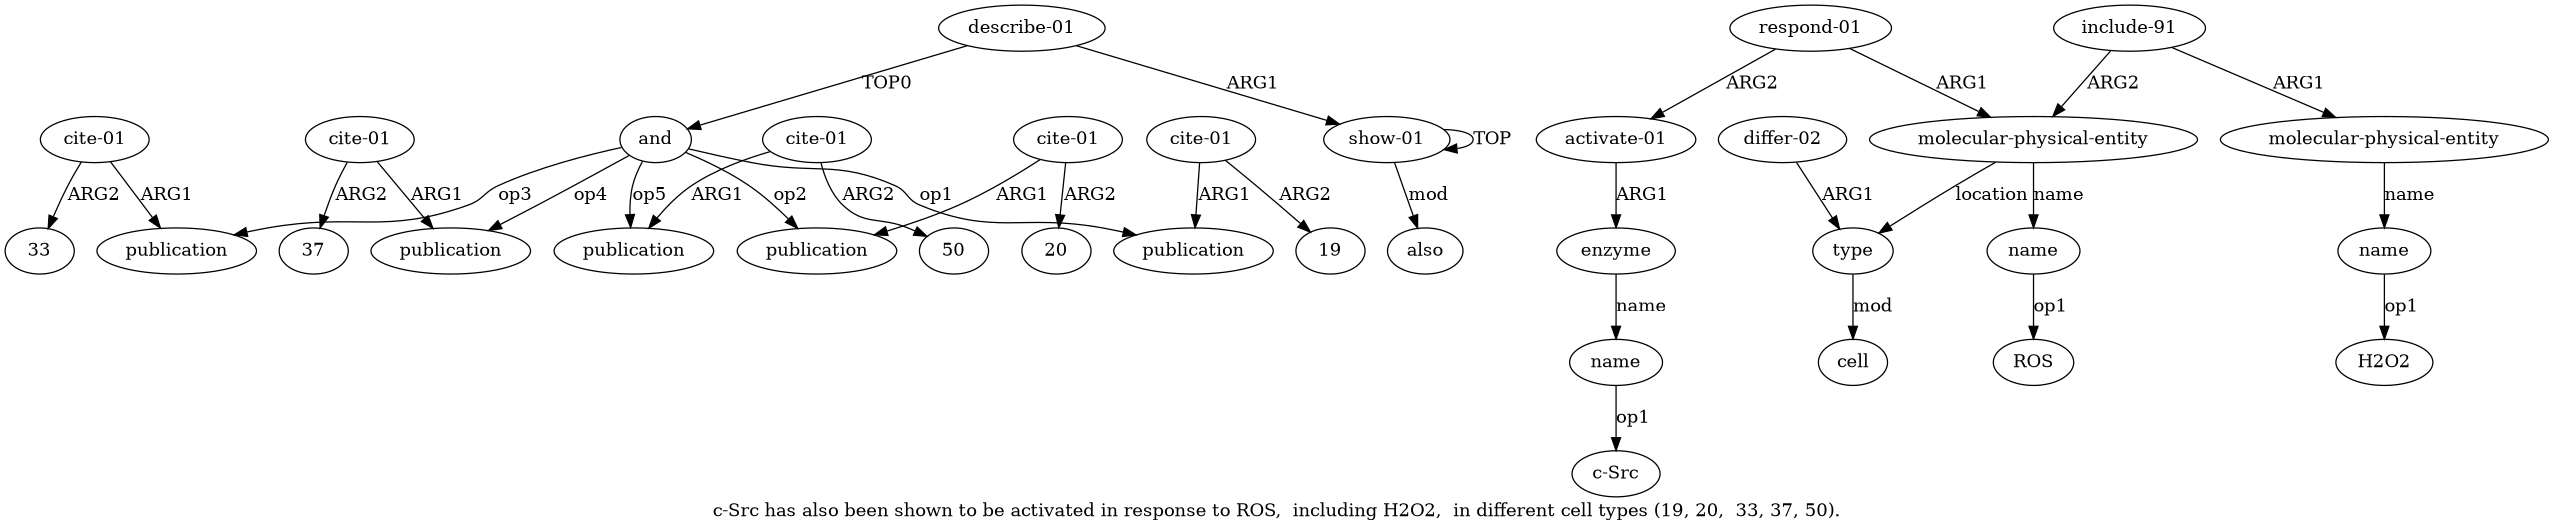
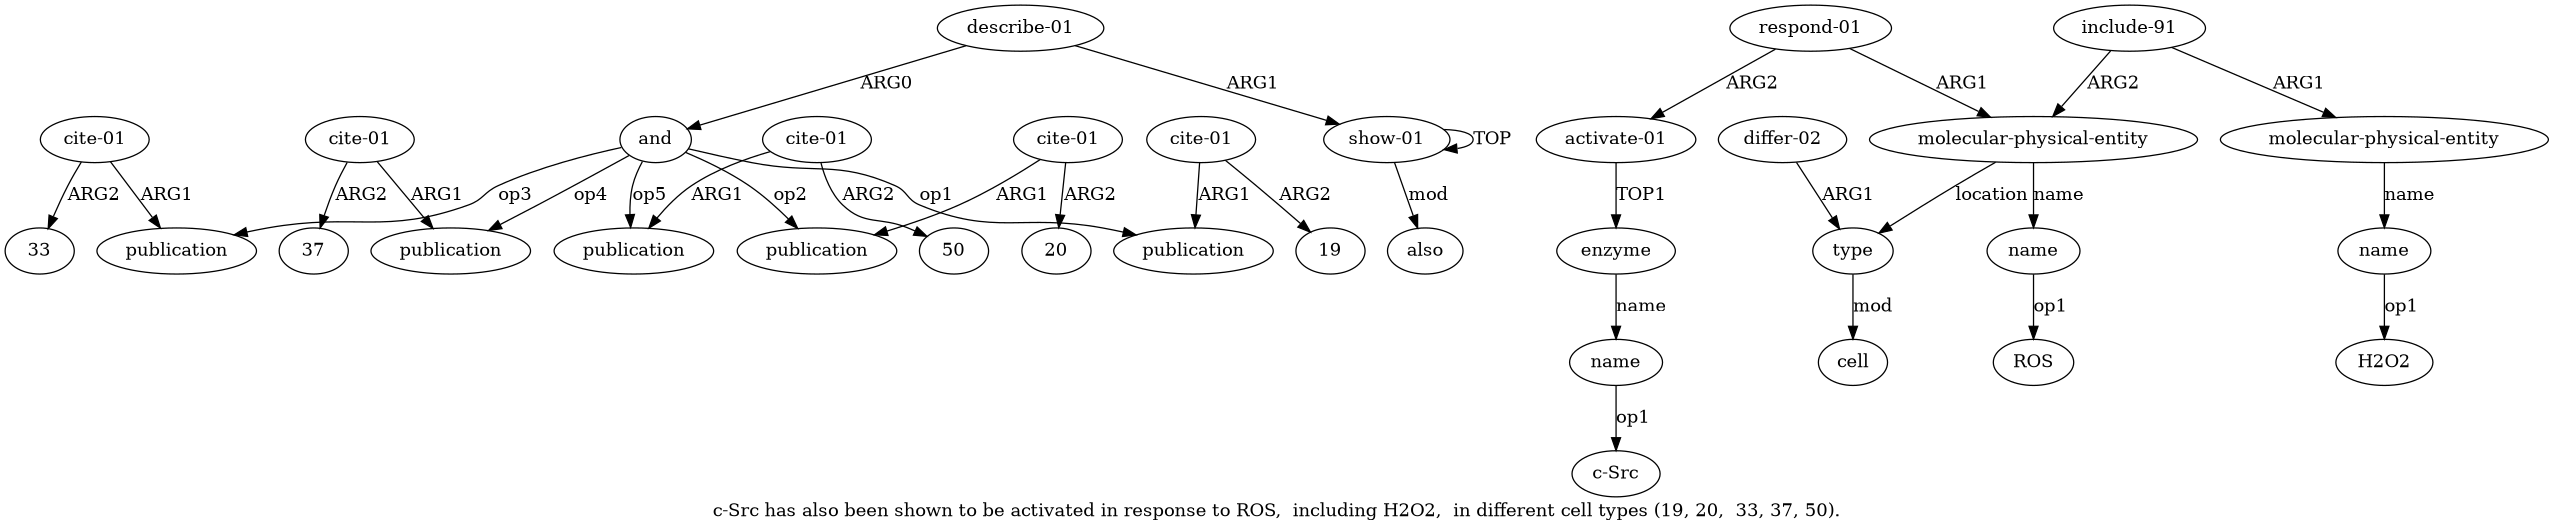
  digraph {
    label="c-Src has also been shown to be activated in response to ROS,  including H2O2,  in different cell types (19, 20,  33, 37, 50)."
    node [color=black gold_ind=-1 gold_label="cite-01" test_ind=-1 test_label="cite-01"]
    edge [color=black gold_label=ARG1 test_label=ARG1]
    n1 [gold_ind=20 label="cite-01" test_ind=20]
    n2 [gold_ind=19 gold_label=publication label=publication test_ind=19 test_label=publication]
    n3 [gold_label=33 label=33 test_label=33]
    n4 [gold_ind=21 gold_label=publication label=publication test_ind=21 test_label=publication]
    n5 [gold_ind=22 label="cite-01" test_ind=22]
    n6 [gold_label=37 label=37 test_label=37]
    n7 [gold_ind=23 gold_label=publication label=publication test_ind=23 test_label=publication]
    n8 [gold_ind=24 label="cite-01" test_ind=24]
    n9 [gold_label=50 label=50 test_label=50]
    n10 [gold_ind=25 gold_label=also label=also test_ind=25 test_label=also]
    n11 [gold_label="c-Src" label="c-Src" test_label="c-Src"]
    n12 [gold_ind=15 gold_label=publication label=publication test_ind=15 test_label=publication]
    n13 [gold_ind=14 gold_label=and label=and test_ind=14 test_label=and]
    n14 [gold_ind=17 gold_label=publication label=publication test_ind=17 test_label=publication]
    n15 [gold_ind=16 label="cite-01" test_ind=16]
    n16 [gold_label=19 label=19 test_label=19]
    n17 [gold_ind=11 gold_label="molecular-physical-entity" label="molecular-physical-entity" test_ind=11 test_label="molecular-physical-entity"]
    n18 [gold_ind=12 gold_label=name label=name test_ind=12 test_label=name]
    n19 [gold_label=H2O2 label=H2O2 test_label=H2O2]
    n20 [gold_ind=10 gold_label="include-91" label="include-91" test_ind=10 test_label="include-91"]
    n21 [gold_ind=5 gold_label="molecular-physical-entity" label="molecular-physical-entity" test_ind=5 test_label="molecular-physical-entity"]
    n22 [gold_ind=7 gold_label=type label=type test_ind=7 test_label=type]
    n23 [gold_ind=6 gold_label=name label=name test_ind=6 test_label=name]
    n24 [gold_ind=8 gold_label=cell label=cell test_ind=8 test_label=cell]
    n25 [gold_label=ROS label=ROS test_label=ROS]
    n26 [gold_ind=13 gold_label="describe-01" label="describe-01" test_ind=13 test_label="describe-01"]
    n27 [gold_ind=0 gold_label="show-01" label="show-01" test_ind=0 test_label="show-01"]
    n28 [gold_ind=1 gold_label="activate-01" label="activate-01" test_ind=1 test_label="activate-01"]
    n29 [gold_ind=2 gold_label=enzyme label=enzyme test_ind=2 test_label=enzyme]
    n30 [gold_ind=18 label="cite-01" test_ind=18]
    n31 [gold_label=20 label=20 test_label=20]
    n32 [gold_ind=3 gold_label=name label=name test_ind=3 test_label=name]
    n33 [gold_ind=4 gold_label="respond-01" label="respond-01" test_ind=4 test_label="respond-01"]
    n34 [gold_ind=9 gold_label="differ-02" label="differ-02" test_ind=9 test_label="differ-02"]
    n1 -> n2 [label=ARG1]
    n1 -> n3 [gold_label=ARG2 label=ARG2 test_label=ARG2]
    n5 -> n4 [label=ARG1]
    n5 -> n6 [gold_label=ARG2 label=ARG2 test_label=ARG2]
    n8 -> n7 [label=ARG1]
    n8 -> n9 [gold_label=ARG2 label=ARG2 test_label=ARG2]
    n13 -> n2 [gold_label=op3 label=op3 test_label=op3]
    n13 -> n4 [gold_label=op4 label=op4 test_label=op4]
    n13 -> n7 [gold_label=op5 label=op5 test_label=op5]
    n13 -> n12 [gold_label=op1 label=op1 test_label=op1]
    n13 -> n14 [gold_label=op2 label=op2 test_label=op2]
    n15 -> n12 [label=ARG1]
    n15 -> n16 [gold_label=ARG2 label=ARG2 test_label=ARG2]
    n17 -> n18 [gold_label=name label=name test_label=name]
    n18 -> n19 [gold_label=op1 label=op1 test_label=op1]
    n20 -> n17 [label=ARG1]
    n20 -> n21 [gold_label=ARG2 label=ARG2 test_label=ARG2]
    n21 -> n22 [gold_label=location label=location test_label=location]
    n21 -> n23 [gold_label=name label=name test_label=name]
    n22 -> n24 [gold_label=mod label=mod test_label=mod]
    n23 -> n25 [gold_label=op1 label=op1 test_label=op1]
-   n26 -> n13 [gold_label=ARG0 label=TOP0 test_label=ARG0]
+   n26 -> n13 [gold_label=ARG0 label=ARG0 test_label=ARG0]
    n26 -> n27 [label=ARG1]
    n27 -> n10 [gold_label=mod label=mod test_label=mod]
    n27 -> n27 [gold_label=TOP label=TOP test_label=TOP]
-   n28 -> n29 [label=ARG1]
+   n28 -> n29 [label=TOP1]
    n29 -> n32 [gold_label=name label=name test_label=name]
    n30 -> n14 [label=ARG1]
    n30 -> n31 [gold_label=ARG2 label=ARG2 test_label=ARG2]
    n32 -> n11 [gold_label=op1 label=op1 test_label=op1]
    n33 -> n21 [label=ARG1]
    n33 -> n28 [gold_label=ARG2 label=ARG2 test_label=ARG2]
    n34 -> n22 [label=ARG1]
  }
